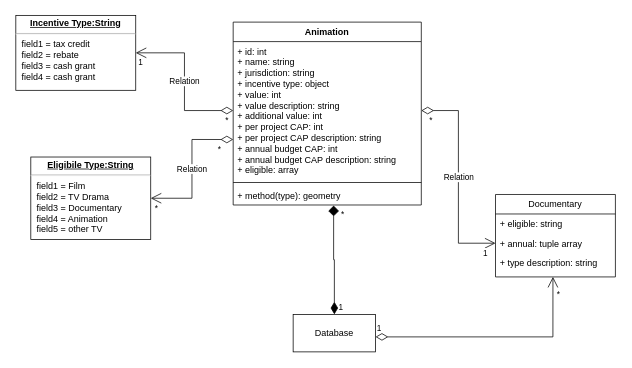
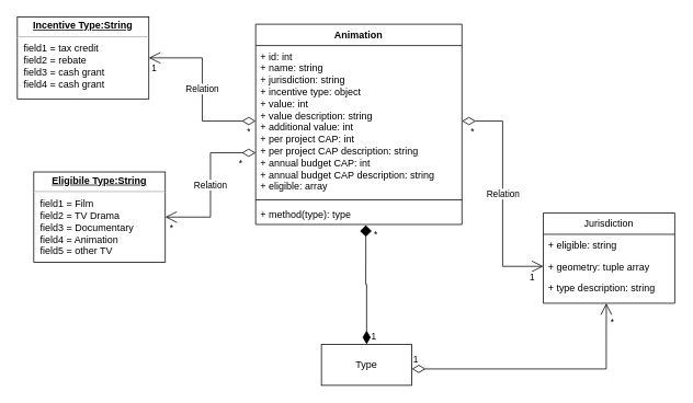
  <mxCell id="0" />
  <mxCell id="1" parent="0" />
  <mxCell id="2" value="Animation" style="swimlane;fontStyle=1;align=center;verticalAlign=top;childLayout=stackLayout;horizontal=1;startSize=26;horizontalStack=0;resizeParent=1;resizeParentMax=0;resizeLast=0;collapsible=1;marginBottom=0;whiteSpace=wrap;html=1;" parent="1" vertex="1"><mxGeometry x="310" y="29" width="251" height="244" as="geometry" /></mxCell>
  <mxCell id="3" value="+ id: int&lt;br&gt;+ name: string&lt;br&gt;+ jurisdiction: string&lt;br&gt;+ incentive type: object&lt;br&gt;+ value: int&lt;br&gt;+ value description: string&lt;br&gt;+ additional value: int&lt;br&gt;+ per project CAP: int&lt;br&gt;+ per project CAP description: string&lt;br&gt;+ annual budget CAP: int&lt;br&gt;+ annual budget CAP description: string&lt;br&gt;+ eligible: array" style="text;strokeColor=none;fillColor=none;align=left;verticalAlign=top;spacingLeft=4;spacingRight=4;overflow=hidden;rotatable=0;points=[[0,0.5],[1,0.5]];portConstraint=eastwest;whiteSpace=wrap;html=1;" parent="2" vertex="1"><mxGeometry y="26" width="251" height="184" as="geometry" /></mxCell>
  <mxCell id="4" value="" style="line;strokeWidth=1;fillColor=none;align=left;verticalAlign=middle;spacingTop=-1;spacingLeft=3;spacingRight=3;rotatable=0;labelPosition=right;points=[];portConstraint=eastwest;strokeColor=inherit;" parent="2" vertex="1"><mxGeometry y="210" width="251" height="8" as="geometry" /></mxCell>
- <mxCell id="5" value="+ method(type): geometry" style="text;strokeColor=none;fillColor=none;align=left;verticalAlign=top;spacingLeft=4;spacingRight=4;overflow=hidden;rotatable=0;points=[[0,0.5],[1,0.5]];portConstraint=eastwest;whiteSpace=wrap;html=1;" parent="2" vertex="1"><mxGeometry y="218" width="251" height="26" as="geometry" /></mxCell>
+ <mxCell id="5" value="+ method(type): type" style="text;strokeColor=none;fillColor=none;align=left;verticalAlign=top;spacingLeft=4;spacingRight=4;overflow=hidden;rotatable=0;points=[[0,0.5],[1,0.5]];portConstraint=eastwest;whiteSpace=wrap;html=1;" parent="2" vertex="1"><mxGeometry y="218" width="251" height="26" as="geometry" /></mxCell>
  <mxCell id="6" value="&lt;p style=&quot;margin:0px;margin-top:4px;text-align:center;text-decoration:underline;&quot;&gt;&lt;b&gt;Incentive Type:String&lt;/b&gt;&lt;/p&gt;&lt;hr&gt;&lt;p style=&quot;margin:0px;margin-left:8px;&quot;&gt;field1 = tax credit&lt;br&gt;field2 = rebate&lt;br&gt;field3 = cash grant&lt;/p&gt;&lt;p style=&quot;margin:0px;margin-left:8px;&quot;&gt;field4 = cash grant&lt;br&gt;&lt;/p&gt;" style="verticalAlign=top;align=left;overflow=fill;fontSize=12;fontFamily=Helvetica;html=1;whiteSpace=wrap;" parent="1" vertex="1"><mxGeometry x="20" y="20" width="160" height="100" as="geometry" /></mxCell>
  <mxCell id="7" value="&lt;p style=&quot;margin:0px;margin-top:4px;text-align:center;text-decoration:underline;&quot;&gt;&lt;b&gt;Eligibile Type:String&lt;/b&gt;&lt;/p&gt;&lt;hr&gt;&lt;p style=&quot;margin:0px;margin-left:8px;&quot;&gt;field1 = Film&lt;br&gt;field2 = TV Drama&lt;br&gt;field3 = Documentary&lt;/p&gt;&lt;p style=&quot;margin:0px;margin-left:8px;&quot;&gt;field4 = Animation&lt;br&gt;&lt;/p&gt;&lt;p style=&quot;margin:0px;margin-left:8px;&quot;&gt;field5 = other TV&lt;/p&gt;" style="verticalAlign=top;align=left;overflow=fill;fontSize=12;fontFamily=Helvetica;html=1;whiteSpace=wrap;" vertex="1" parent="1"><mxGeometry x="40" y="209" width="160" height="110" as="geometry" /></mxCell>
  <mxCell id="8" value="Relation" style="endArrow=open;html=1;endSize=12;startArrow=diamondThin;startSize=14;startFill=0;edgeStyle=orthogonalEdgeStyle;rounded=0;entryX=1;entryY=0.5;entryDx=0;entryDy=0;" edge="1" parent="1" source="3" target="6"><mxGeometry relative="1" as="geometry"><mxPoint x="320" y="199" as="sourcePoint" /><mxPoint x="240" y="119" as="targetPoint" /></mxGeometry></mxCell>
  <mxCell id="9" value="*" style="edgeLabel;resizable=0;html=1;align=left;verticalAlign=top;" connectable="0" vertex="1" parent="8"><mxGeometry x="-1" relative="1" as="geometry"><mxPoint x="-12" as="offset" /></mxGeometry></mxCell>
  <mxCell id="10" value="1" style="edgeLabel;resizable=0;html=1;align=right;verticalAlign=top;" connectable="0" vertex="1" parent="8"><mxGeometry x="1" relative="1" as="geometry"><mxPoint x="10" as="offset" /></mxGeometry></mxCell>
  <mxCell id="11" value="Relation" style="endArrow=open;html=1;endSize=12;startArrow=diamondThin;startSize=14;startFill=0;edgeStyle=orthogonalEdgeStyle;rounded=0;entryX=1;entryY=0.5;entryDx=0;entryDy=0;exitX=0;exitY=0.71;exitDx=0;exitDy=0;exitPerimeter=0;" edge="1" parent="1" source="3" target="7"><mxGeometry relative="1" as="geometry"><mxPoint x="402" y="259" as="sourcePoint" /><mxPoint x="250" y="383" as="targetPoint" /></mxGeometry></mxCell>
  <mxCell id="12" value="*" style="edgeLabel;resizable=0;html=1;align=left;verticalAlign=top;" connectable="0" vertex="1" parent="11"><mxGeometry x="-1" relative="1" as="geometry"><mxPoint x="-22" as="offset" /></mxGeometry></mxCell>
  <mxCell id="13" value="*" style="edgeLabel;resizable=0;html=1;align=right;verticalAlign=top;" connectable="0" vertex="1" parent="11"><mxGeometry x="1" relative="1" as="geometry"><mxPoint x="10" as="offset" /></mxGeometry></mxCell>
- <mxCell id="14" value="Database" style="html=1;whiteSpace=wrap;" vertex="1" parent="1"><mxGeometry x="390" y="419" width="110" height="50" as="geometry" /></mxCell>
+ <mxCell id="14" value="Type" style="html=1;whiteSpace=wrap;" vertex="1" parent="1"><mxGeometry x="390" y="419" width="110" height="50" as="geometry" /></mxCell>
  <mxCell id="15" value="1" style="endArrow=diamond;html=1;endSize=12;startArrow=diamondThin;startSize=14;startFill=1;edgeStyle=orthogonalEdgeStyle;align=left;verticalAlign=bottom;rounded=0;entryX=0.534;entryY=1.03;entryDx=0;entryDy=0;entryPerimeter=0;exitX=0.5;exitY=0;exitDx=0;exitDy=0;" edge="1" parent="1" source="14" target="5"><mxGeometry x="-1" y="-4" relative="1" as="geometry"><mxPoint x="489" y="368.58" as="sourcePoint" /><mxPoint x="505.998" y="195.996" as="targetPoint" /><mxPoint as="offset" /></mxGeometry></mxCell>
  <mxCell id="16" value="*" style="edgeLabel;html=1;align=center;verticalAlign=middle;resizable=0;points=[];" vertex="1" connectable="0" parent="15"><mxGeometry x="0.862" y="-6" relative="1" as="geometry"><mxPoint x="5" y="1" as="offset" /></mxGeometry></mxCell>
- <mxCell id="17" value="Documentary" style="swimlane;fontStyle=0;childLayout=stackLayout;horizontal=1;startSize=26;fillColor=none;horizontalStack=0;resizeParent=1;resizeParentMax=0;resizeLast=0;collapsible=1;marginBottom=0;whiteSpace=wrap;html=1;" vertex="1" parent="1"><mxGeometry x="660" y="259" width="160" height="110" as="geometry" /></mxCell>
+ <mxCell id="17" value="Jurisdiction" style="swimlane;fontStyle=0;childLayout=stackLayout;horizontal=1;startSize=26;fillColor=none;horizontalStack=0;resizeParent=1;resizeParentMax=0;resizeLast=0;collapsible=1;marginBottom=0;whiteSpace=wrap;html=1;" vertex="1" parent="1"><mxGeometry x="660" y="259" width="160" height="110" as="geometry" /></mxCell>
  <mxCell id="18" value="+ eligible: string" style="text;strokeColor=none;fillColor=none;align=left;verticalAlign=top;spacingLeft=4;spacingRight=4;overflow=hidden;rotatable=0;points=[[0,0.5],[1,0.5]];portConstraint=eastwest;whiteSpace=wrap;html=1;" vertex="1" parent="17"><mxGeometry y="26" width="160" height="26" as="geometry" /></mxCell>
- <mxCell id="19" value="+ annual: tuple array" style="text;strokeColor=none;fillColor=none;align=left;verticalAlign=top;spacingLeft=4;spacingRight=4;overflow=hidden;rotatable=0;points=[[0,0.5],[1,0.5]];portConstraint=eastwest;whiteSpace=wrap;html=1;" vertex="1" parent="17"><mxGeometry y="52" width="160" height="26" as="geometry" /></mxCell>
+ <mxCell id="19" value="+ geometry: tuple array" style="text;strokeColor=none;fillColor=none;align=left;verticalAlign=top;spacingLeft=4;spacingRight=4;overflow=hidden;rotatable=0;points=[[0,0.5],[1,0.5]];portConstraint=eastwest;whiteSpace=wrap;html=1;" vertex="1" parent="17"><mxGeometry y="52" width="160" height="26" as="geometry" /></mxCell>
  <mxCell id="20" value="+ type description: string" style="text;strokeColor=none;fillColor=none;align=left;verticalAlign=top;spacingLeft=4;spacingRight=4;overflow=hidden;rotatable=0;points=[[0,0.5],[1,0.5]];portConstraint=eastwest;whiteSpace=wrap;html=1;" vertex="1" parent="17"><mxGeometry y="78" width="160" height="32" as="geometry" /></mxCell>
  <mxCell id="21" value="Relation" style="endArrow=open;html=1;endSize=12;startArrow=diamondThin;startSize=14;startFill=0;edgeStyle=orthogonalEdgeStyle;rounded=0;exitX=1;exitY=0.5;exitDx=0;exitDy=0;entryX=0;entryY=0.5;entryDx=0;entryDy=0;" edge="1" parent="1" source="3" target="19"><mxGeometry relative="1" as="geometry"><mxPoint x="720" y="283" as="sourcePoint" /><mxPoint x="600" y="159" as="targetPoint" /></mxGeometry></mxCell>
  <mxCell id="22" value="*" style="edgeLabel;resizable=0;html=1;align=left;verticalAlign=top;" connectable="0" vertex="1" parent="21"><mxGeometry x="-1" relative="1" as="geometry"><mxPoint x="9" as="offset" /></mxGeometry></mxCell>
  <mxCell id="23" value="1" style="edgeLabel;resizable=0;html=1;align=right;verticalAlign=top;" connectable="0" vertex="1" parent="21"><mxGeometry x="1" relative="1" as="geometry"><mxPoint x="-10" as="offset" /></mxGeometry></mxCell>
  <mxCell id="24" value="1" style="endArrow=open;html=1;endSize=12;startArrow=diamondThin;startSize=14;startFill=0;edgeStyle=orthogonalEdgeStyle;align=left;verticalAlign=bottom;rounded=0;entryX=0.479;entryY=0.998;entryDx=0;entryDy=0;entryPerimeter=0;" edge="1" parent="1" target="20"><mxGeometry x="-1" y="3" relative="1" as="geometry"><mxPoint x="500" y="449" as="sourcePoint" /><mxPoint x="660" y="449" as="targetPoint" /><Array as="points"><mxPoint x="737" y="449" /></Array></mxGeometry></mxCell>
  <mxCell id="25" value="*" style="edgeLabel;html=1;align=center;verticalAlign=middle;resizable=0;points=[];" vertex="1" connectable="0" parent="24"><mxGeometry x="0.983" relative="1" as="geometry"><mxPoint x="7" y="20" as="offset" /></mxGeometry></mxCell>
